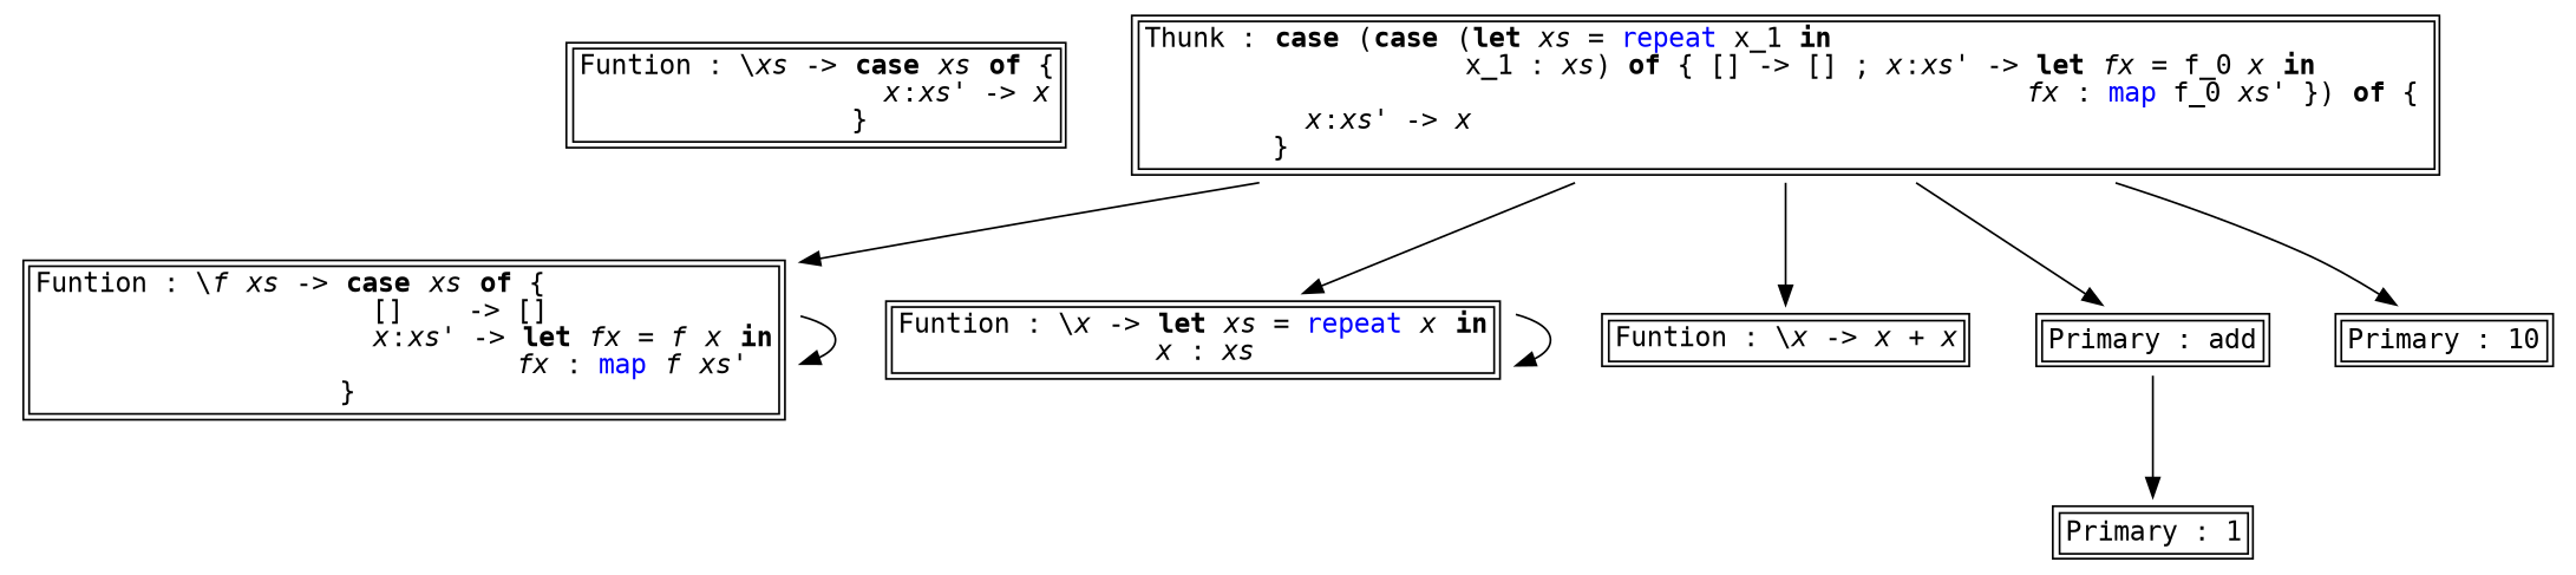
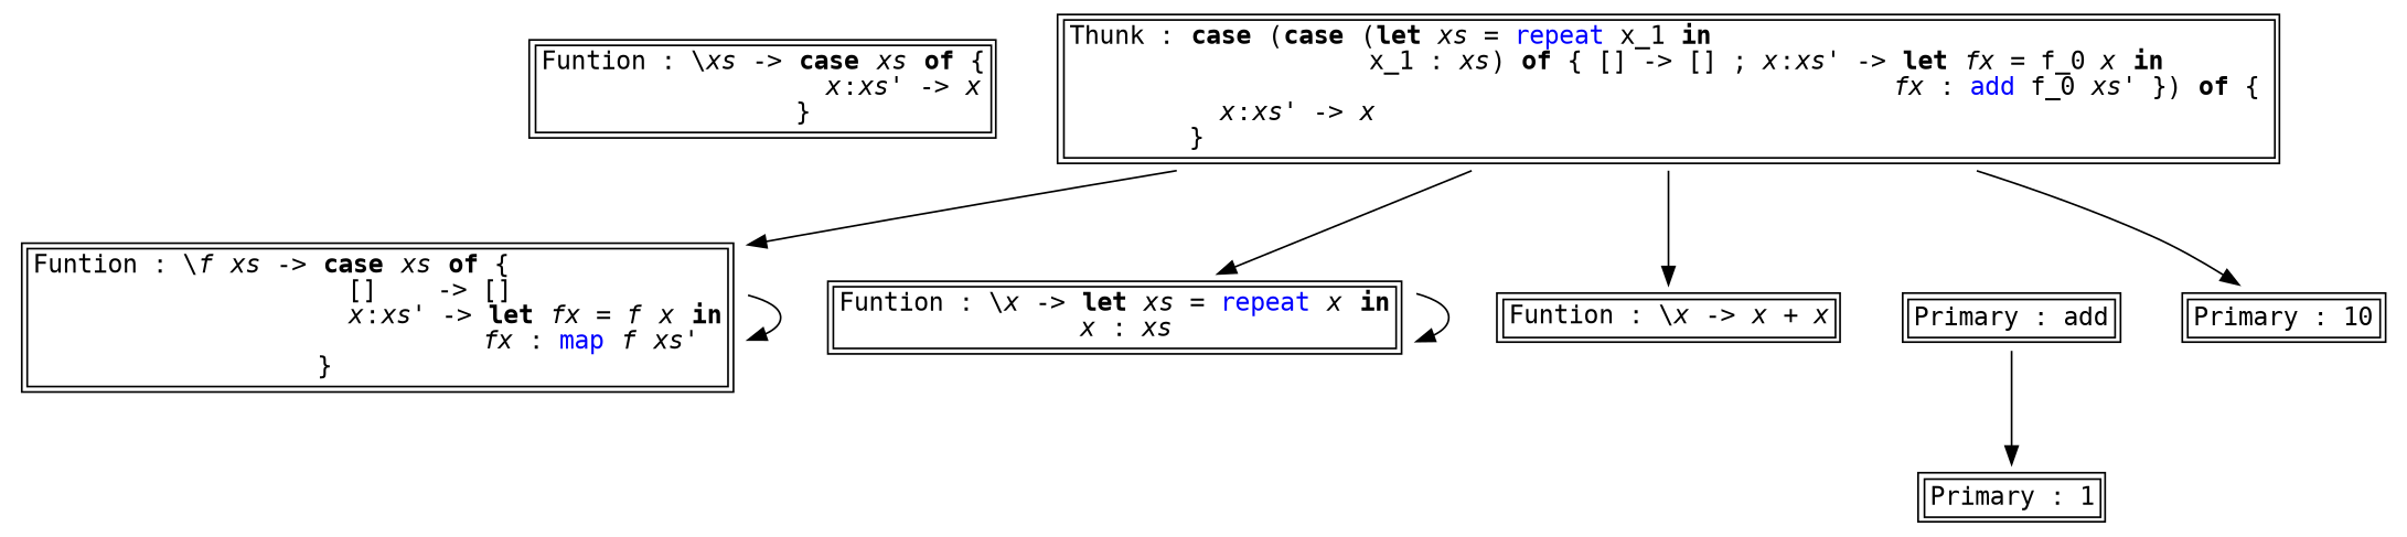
  digraph {
    node [fontname=monospace shape=plaintext]
    n1 [label=<<TABLE ALIGN="LEFT"><TR><TD BALIGN="LEFT" ALIGN="LEFT">Funtion&nbsp;:&nbsp;\<I>xs</I>&nbsp;-&gt;&nbsp;<B>case</B>&nbsp;<I>xs</I>&nbsp;<B>of</B>&nbsp;{<BR />&nbsp;&nbsp;&nbsp;&nbsp;&nbsp;&nbsp;&nbsp;&nbsp;&nbsp;&nbsp;&nbsp;&nbsp;&nbsp;&nbsp;&nbsp;&nbsp;&nbsp;&nbsp;&nbsp;<I>x</I>:<I>xs'</I>&nbsp;-&gt;&nbsp;<I>x</I><BR />&nbsp;&nbsp;&nbsp;&nbsp;&nbsp;&nbsp;&nbsp;&nbsp;&nbsp;&nbsp;&nbsp;&nbsp;&nbsp;&nbsp;&nbsp;&nbsp;&nbsp;}&nbsp;&nbsp;&nbsp;&nbsp;&nbsp;&nbsp;&nbsp;&nbsp;&nbsp;&nbsp;&nbsp;<BR /></TD></TR></TABLE>>]
-   n2 [label=<<TABLE ALIGN="LEFT"><TR><TD BALIGN="LEFT" ALIGN="LEFT">Thunk&nbsp;:&nbsp;<B>case</B>&nbsp;(<B>case</B>&nbsp;(<B>let</B>&nbsp;<I>xs</I>&nbsp;=&nbsp;<FONT COLOR="blue">repeat</FONT>&nbsp;x_1&nbsp;<B>in</B>&nbsp;&nbsp;&nbsp;&nbsp;&nbsp;&nbsp;&nbsp;&nbsp;&nbsp;&nbsp;&nbsp;&nbsp;&nbsp;&nbsp;&nbsp;&nbsp;&nbsp;&nbsp;&nbsp;&nbsp;&nbsp;&nbsp;&nbsp;&nbsp;&nbsp;&nbsp;&nbsp;&nbsp;&nbsp;&nbsp;&nbsp;&nbsp;&nbsp;&nbsp;&nbsp;&nbsp;&nbsp;<BR />&nbsp;&nbsp;&nbsp;&nbsp;&nbsp;&nbsp;&nbsp;&nbsp;&nbsp;&nbsp;&nbsp;&nbsp;&nbsp;&nbsp;&nbsp;&nbsp;&nbsp;&nbsp;&nbsp;&nbsp;x_1&nbsp;:&nbsp;<I>xs</I>)&nbsp;<B>of</B>&nbsp;{&nbsp;[]&nbsp;-&gt;&nbsp;[]&nbsp;;&nbsp;<I>x</I>:<I>xs'</I>&nbsp;-&gt;&nbsp;<B>let</B>&nbsp;<I>fx</I>&nbsp;=&nbsp;f_0&nbsp;<I>x</I>&nbsp;<B>in</B>&nbsp;&nbsp;&nbsp;&nbsp;&nbsp;&nbsp;&nbsp;<BR />&nbsp;&nbsp;&nbsp;&nbsp;&nbsp;&nbsp;&nbsp;&nbsp;&nbsp;&nbsp;&nbsp;&nbsp;&nbsp;&nbsp;&nbsp;&nbsp;&nbsp;&nbsp;&nbsp;&nbsp;&nbsp;&nbsp;&nbsp;&nbsp;&nbsp;&nbsp;&nbsp;&nbsp;&nbsp;&nbsp;&nbsp;&nbsp;&nbsp;&nbsp;&nbsp;&nbsp;&nbsp;&nbsp;&nbsp;&nbsp;&nbsp;&nbsp;&nbsp;&nbsp;&nbsp;&nbsp;&nbsp;&nbsp;&nbsp;&nbsp;&nbsp;&nbsp;&nbsp;&nbsp;&nbsp;<I>fx</I>&nbsp;:&nbsp;<FONT COLOR="blue">map</FONT>&nbsp;f_0&nbsp;<I>xs'</I>&nbsp;})&nbsp;<B>of</B>&nbsp;{<BR />&nbsp;&nbsp;&nbsp;&nbsp;&nbsp;&nbsp;&nbsp;&nbsp;&nbsp;&nbsp;<I>x</I>:<I>xs'</I>&nbsp;-&gt;&nbsp;<I>x</I>&nbsp;&nbsp;&nbsp;&nbsp;&nbsp;&nbsp;&nbsp;&nbsp;&nbsp;&nbsp;&nbsp;&nbsp;&nbsp;&nbsp;&nbsp;&nbsp;&nbsp;&nbsp;&nbsp;&nbsp;&nbsp;&nbsp;&nbsp;&nbsp;&nbsp;&nbsp;&nbsp;&nbsp;&nbsp;&nbsp;&nbsp;&nbsp;&nbsp;&nbsp;&nbsp;&nbsp;&nbsp;&nbsp;&nbsp;&nbsp;&nbsp;&nbsp;&nbsp;&nbsp;&nbsp;&nbsp;&nbsp;&nbsp;&nbsp;&nbsp;&nbsp;&nbsp;&nbsp;&nbsp;&nbsp;&nbsp;&nbsp;&nbsp;&nbsp;<BR />&nbsp;&nbsp;&nbsp;&nbsp;&nbsp;&nbsp;&nbsp;&nbsp;}&nbsp;&nbsp;&nbsp;&nbsp;&nbsp;&nbsp;&nbsp;&nbsp;&nbsp;&nbsp;&nbsp;&nbsp;&nbsp;&nbsp;&nbsp;&nbsp;&nbsp;&nbsp;&nbsp;&nbsp;&nbsp;&nbsp;&nbsp;&nbsp;&nbsp;&nbsp;&nbsp;&nbsp;&nbsp;&nbsp;&nbsp;&nbsp;&nbsp;&nbsp;&nbsp;&nbsp;&nbsp;&nbsp;&nbsp;&nbsp;&nbsp;&nbsp;&nbsp;&nbsp;&nbsp;&nbsp;&nbsp;&nbsp;&nbsp;&nbsp;&nbsp;&nbsp;&nbsp;&nbsp;&nbsp;&nbsp;&nbsp;&nbsp;&nbsp;&nbsp;&nbsp;&nbsp;&nbsp;&nbsp;&nbsp;&nbsp;&nbsp;&nbsp;&nbsp;&nbsp;<BR /></TD></TR></TABLE>>]
+   n2 [label=<<TABLE ALIGN="LEFT"><TR><TD BALIGN="LEFT" ALIGN="LEFT">Thunk&nbsp;:&nbsp;<B>case</B>&nbsp;(<B>case</B>&nbsp;(<B>let</B>&nbsp;<I>xs</I>&nbsp;=&nbsp;<FONT COLOR="blue">repeat</FONT>&nbsp;x_1&nbsp;<B>in</B>&nbsp;&nbsp;&nbsp;&nbsp;&nbsp;&nbsp;&nbsp;&nbsp;&nbsp;&nbsp;&nbsp;&nbsp;&nbsp;&nbsp;&nbsp;&nbsp;&nbsp;&nbsp;&nbsp;&nbsp;&nbsp;&nbsp;&nbsp;&nbsp;&nbsp;&nbsp;&nbsp;&nbsp;&nbsp;&nbsp;&nbsp;&nbsp;&nbsp;&nbsp;&nbsp;&nbsp;&nbsp;<BR />&nbsp;&nbsp;&nbsp;&nbsp;&nbsp;&nbsp;&nbsp;&nbsp;&nbsp;&nbsp;&nbsp;&nbsp;&nbsp;&nbsp;&nbsp;&nbsp;&nbsp;&nbsp;&nbsp;&nbsp;x_1&nbsp;:&nbsp;<I>xs</I>)&nbsp;<B>of</B>&nbsp;{&nbsp;[]&nbsp;-&gt;&nbsp;[]&nbsp;;&nbsp;<I>x</I>:<I>xs'</I>&nbsp;-&gt;&nbsp;<B>let</B>&nbsp;<I>fx</I>&nbsp;=&nbsp;f_0&nbsp;<I>x</I>&nbsp;<B>in</B>&nbsp;&nbsp;&nbsp;&nbsp;&nbsp;&nbsp;&nbsp;<BR />&nbsp;&nbsp;&nbsp;&nbsp;&nbsp;&nbsp;&nbsp;&nbsp;&nbsp;&nbsp;&nbsp;&nbsp;&nbsp;&nbsp;&nbsp;&nbsp;&nbsp;&nbsp;&nbsp;&nbsp;&nbsp;&nbsp;&nbsp;&nbsp;&nbsp;&nbsp;&nbsp;&nbsp;&nbsp;&nbsp;&nbsp;&nbsp;&nbsp;&nbsp;&nbsp;&nbsp;&nbsp;&nbsp;&nbsp;&nbsp;&nbsp;&nbsp;&nbsp;&nbsp;&nbsp;&nbsp;&nbsp;&nbsp;&nbsp;&nbsp;&nbsp;&nbsp;&nbsp;&nbsp;&nbsp;<I>fx</I>&nbsp;:&nbsp;<FONT COLOR="blue">add</FONT>&nbsp;f_0&nbsp;<I>xs'</I>&nbsp;})&nbsp;<B>of</B>&nbsp;{<BR />&nbsp;&nbsp;&nbsp;&nbsp;&nbsp;&nbsp;&nbsp;&nbsp;&nbsp;&nbsp;<I>x</I>:<I>xs'</I>&nbsp;-&gt;&nbsp;<I>x</I>&nbsp;&nbsp;&nbsp;&nbsp;&nbsp;&nbsp;&nbsp;&nbsp;&nbsp;&nbsp;&nbsp;&nbsp;&nbsp;&nbsp;&nbsp;&nbsp;&nbsp;&nbsp;&nbsp;&nbsp;&nbsp;&nbsp;&nbsp;&nbsp;&nbsp;&nbsp;&nbsp;&nbsp;&nbsp;&nbsp;&nbsp;&nbsp;&nbsp;&nbsp;&nbsp;&nbsp;&nbsp;&nbsp;&nbsp;&nbsp;&nbsp;&nbsp;&nbsp;&nbsp;&nbsp;&nbsp;&nbsp;&nbsp;&nbsp;&nbsp;&nbsp;&nbsp;&nbsp;&nbsp;&nbsp;&nbsp;&nbsp;&nbsp;&nbsp;<BR />&nbsp;&nbsp;&nbsp;&nbsp;&nbsp;&nbsp;&nbsp;&nbsp;}&nbsp;&nbsp;&nbsp;&nbsp;&nbsp;&nbsp;&nbsp;&nbsp;&nbsp;&nbsp;&nbsp;&nbsp;&nbsp;&nbsp;&nbsp;&nbsp;&nbsp;&nbsp;&nbsp;&nbsp;&nbsp;&nbsp;&nbsp;&nbsp;&nbsp;&nbsp;&nbsp;&nbsp;&nbsp;&nbsp;&nbsp;&nbsp;&nbsp;&nbsp;&nbsp;&nbsp;&nbsp;&nbsp;&nbsp;&nbsp;&nbsp;&nbsp;&nbsp;&nbsp;&nbsp;&nbsp;&nbsp;&nbsp;&nbsp;&nbsp;&nbsp;&nbsp;&nbsp;&nbsp;&nbsp;&nbsp;&nbsp;&nbsp;&nbsp;&nbsp;&nbsp;&nbsp;&nbsp;&nbsp;&nbsp;&nbsp;&nbsp;&nbsp;&nbsp;&nbsp;<BR /></TD></TR></TABLE>>]
    n3 [label=<<TABLE ALIGN="LEFT"><TR><TD BALIGN="LEFT" ALIGN="LEFT">Funtion&nbsp;:&nbsp;\<I>f</I>&nbsp;<I>xs</I>&nbsp;-&gt;&nbsp;<B>case</B>&nbsp;<I>xs</I>&nbsp;<B>of</B>&nbsp;{&nbsp;&nbsp;&nbsp;&nbsp;&nbsp;&nbsp;&nbsp;&nbsp;&nbsp;&nbsp;&nbsp;&nbsp;&nbsp;&nbsp;<BR />&nbsp;&nbsp;&nbsp;&nbsp;&nbsp;&nbsp;&nbsp;&nbsp;&nbsp;&nbsp;&nbsp;&nbsp;&nbsp;&nbsp;&nbsp;&nbsp;&nbsp;&nbsp;&nbsp;&nbsp;&nbsp;[]&nbsp;&nbsp;&nbsp;&nbsp;-&gt;&nbsp;[]&nbsp;&nbsp;&nbsp;&nbsp;&nbsp;&nbsp;&nbsp;&nbsp;&nbsp;&nbsp;&nbsp;&nbsp;&nbsp;<BR />&nbsp;&nbsp;&nbsp;&nbsp;&nbsp;&nbsp;&nbsp;&nbsp;&nbsp;&nbsp;&nbsp;&nbsp;&nbsp;&nbsp;&nbsp;&nbsp;&nbsp;&nbsp;&nbsp;&nbsp;&nbsp;<I>x</I>:<I>xs'</I>&nbsp;-&gt;&nbsp;<B>let</B>&nbsp;<I>fx</I>&nbsp;=&nbsp;<I>f</I>&nbsp;<I>x</I>&nbsp;<B>in</B><BR />&nbsp;&nbsp;&nbsp;&nbsp;&nbsp;&nbsp;&nbsp;&nbsp;&nbsp;&nbsp;&nbsp;&nbsp;&nbsp;&nbsp;&nbsp;&nbsp;&nbsp;&nbsp;&nbsp;&nbsp;&nbsp;&nbsp;&nbsp;&nbsp;&nbsp;&nbsp;&nbsp;&nbsp;&nbsp;&nbsp;<I>fx</I>&nbsp;:&nbsp;<FONT COLOR="blue">map</FONT>&nbsp;<I>f</I>&nbsp;<I>xs'</I>&nbsp;<BR />&nbsp;&nbsp;&nbsp;&nbsp;&nbsp;&nbsp;&nbsp;&nbsp;&nbsp;&nbsp;&nbsp;&nbsp;&nbsp;&nbsp;&nbsp;&nbsp;&nbsp;&nbsp;&nbsp;}&nbsp;&nbsp;&nbsp;&nbsp;&nbsp;&nbsp;&nbsp;&nbsp;&nbsp;&nbsp;&nbsp;&nbsp;&nbsp;&nbsp;&nbsp;&nbsp;&nbsp;&nbsp;&nbsp;&nbsp;&nbsp;&nbsp;&nbsp;&nbsp;&nbsp;<BR /></TD></TR></TABLE>>]
    n4 [label=<<TABLE ALIGN="LEFT"><TR><TD BALIGN="LEFT" ALIGN="LEFT">Funtion&nbsp;:&nbsp;\<I>x</I>&nbsp;-&gt;&nbsp;<B>let</B>&nbsp;<I>xs</I>&nbsp;=&nbsp;<FONT COLOR="blue">repeat</FONT>&nbsp;<I>x</I>&nbsp;<B>in</B><BR />&nbsp;&nbsp;&nbsp;&nbsp;&nbsp;&nbsp;&nbsp;&nbsp;&nbsp;&nbsp;&nbsp;&nbsp;&nbsp;&nbsp;&nbsp;&nbsp;<I>x</I>&nbsp;:&nbsp;<I>xs</I>&nbsp;&nbsp;&nbsp;&nbsp;&nbsp;&nbsp;&nbsp;&nbsp;&nbsp;&nbsp;&nbsp;&nbsp;&nbsp;&nbsp;<BR /></TD></TR></TABLE>>]
    n5 [label=<<TABLE ALIGN="LEFT"><TR><TD BALIGN="LEFT" ALIGN="LEFT">Funtion&nbsp;:&nbsp;\<I>x</I>&nbsp;-&gt;&nbsp;<I>x</I>&nbsp;+&nbsp;<I>x</I><BR /></TD></TR></TABLE>>]
    n6 [label=<<TABLE ALIGN="LEFT"><TR><TD BALIGN="LEFT" ALIGN="LEFT">Primary&nbsp;:&nbsp;add<BR /></TD></TR></TABLE>>]
    n7 [label=<<TABLE ALIGN="LEFT"><TR><TD BALIGN="LEFT" ALIGN="LEFT">Primary&nbsp;:&nbsp;10<BR /></TD></TR></TABLE>>]
    n8 [label=<<TABLE ALIGN="LEFT"><TR><TD BALIGN="LEFT" ALIGN="LEFT">Primary&nbsp;:&nbsp;1<BR /></TD></TR></TABLE>>]
    n2 -> n3
    n2 -> n4
    n2 -> n5
-   n2 -> n6
    n2 -> n7
    n3 -> n3
    n4 -> n4
    n6 -> n8
  }
